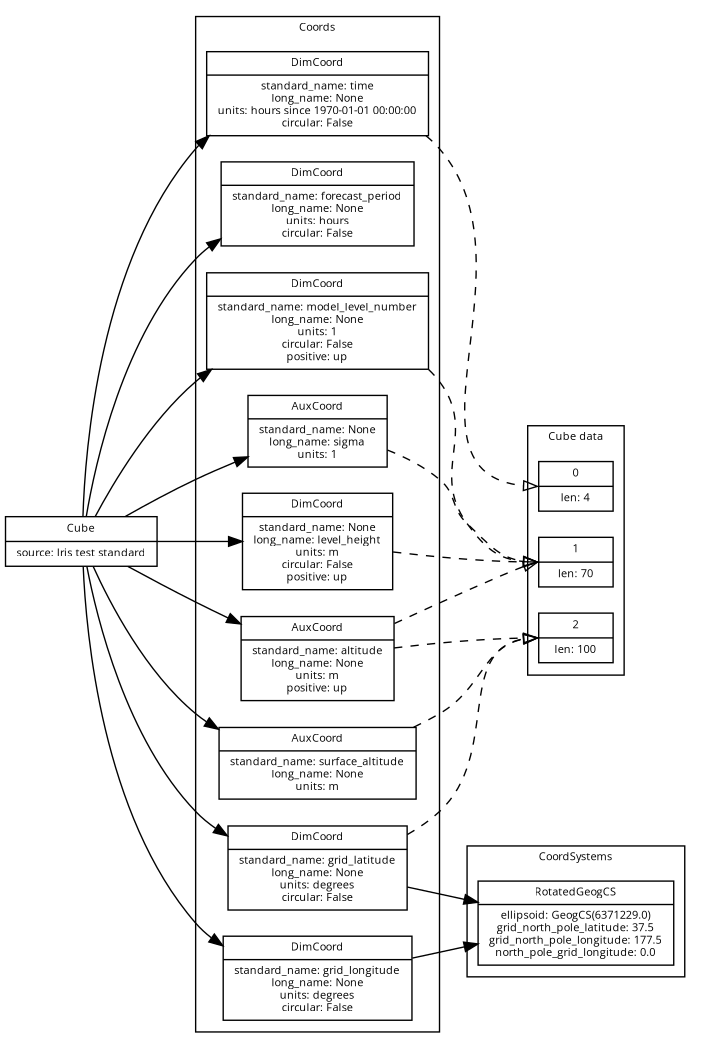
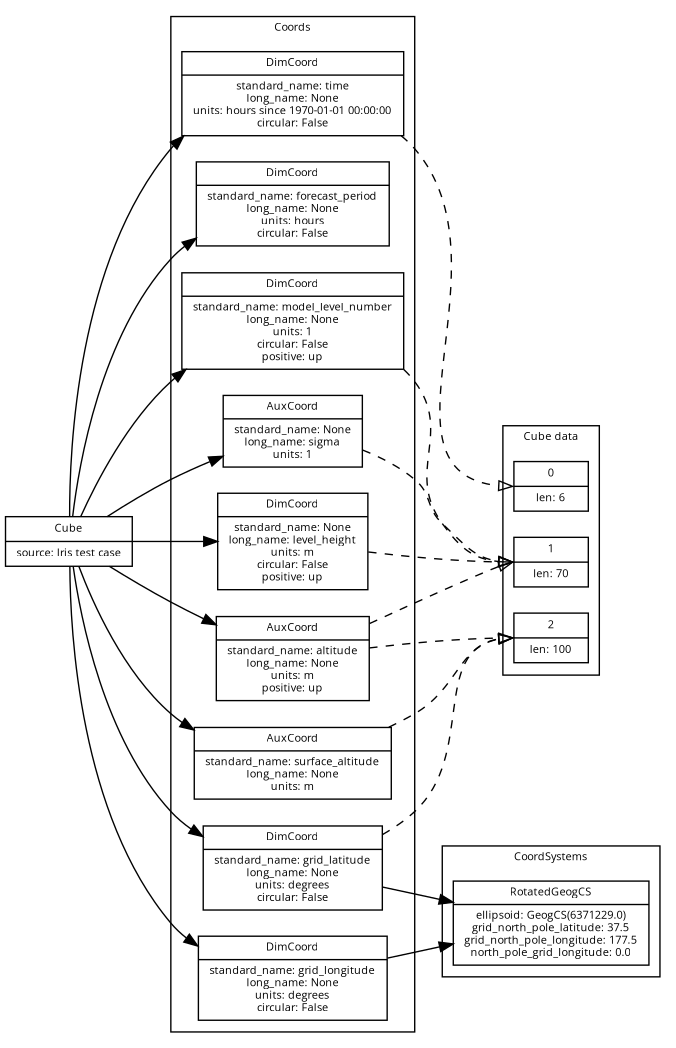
  digraph {
    fontname="Open Sans"
    fontsize=8
    rankdir=LR
    node [fontname="Open Sans" fontsize=8 shape=record]
    edge [arrowhead=normal fontname="Open Sans"]
-   n1 [label="0|len: 4"]
+   n1 [label="0|len: 6"]
    n2 [label="1|len: 70"]
    n3 [label="2|len: 100"]
    n4 [label="AuxCoord|standard_name: altitude\nlong_name: None\nunits: m\npositive: up"]
    n5 [label="DimCoord|standard_name: forecast_period\nlong_name: None\nunits: hours\ncircular: False"]
    n6 [label="DimCoord|standard_name: grid_latitude\nlong_name: None\nunits: degrees\ncircular: False"]
    n7 [label="DimCoord|standard_name: grid_longitude\nlong_name: None\nunits: degrees\ncircular: False"]
    n8 [label="DimCoord|standard_name: None\nlong_name: level_height\nunits: m\ncircular: False\npositive: up"]
    n9 [label="DimCoord|standard_name: model_level_number\nlong_name: None\nunits: 1\ncircular: False\npositive: up"]
    n10 [label="AuxCoord|standard_name: None\nlong_name: sigma\nunits: 1"]
    n11 [label="AuxCoord|standard_name: surface_altitude\nlong_name: None\nunits: m"]
    n12 [label="DimCoord|standard_name: time\nlong_name: None\nunits: hours since 1970-01-01 00:00:00\ncircular: False"]
    n13 [label="RotatedGeogCS|ellipsoid: GeogCS(6371229.0)\ngrid_north_pole_latitude: 37.5\ngrid_north_pole_longitude: 177.5\nnorth_pole_grid_longitude: 0.0"]
-   n14 [label="Cube|source: Iris test standard"]
+   n14 [label="Cube|source: Iris test case"]
    subgraph cluster_1 {
      label="Cube data"
      n1
      n2
      n3
    }
    subgraph cluster_2 {
      label=Coords
      n4
      n5
      n6
      n7
      n8
      n9
      n10
      n11
      n12
    }
    subgraph cluster_3 {
      label=CoordSystems
      n13
    }
    n4 -> n2 [arrowhead=onormal headport=w style=dashed]
    n4 -> n3 [arrowhead=onormal headport=w style=dashed]
    n6 -> n3 [arrowhead=onormal headport=w style=dashed]
    n6 -> n13
    n7 -> n13
    n8 -> n2 [arrowhead=onormal headport=w style=dashed]
    n9 -> n2 [arrowhead=onormal headport=w style=dashed]
    n10 -> n2 [arrowhead=onormal headport=w style=dashed]
    n11 -> n3 [arrowhead=onormal headport=w style=dashed]
    n12 -> n1 [arrowhead=onormal headport=w style=dashed]
    n14 -> n4
    n14 -> n5
    n14 -> n6
    n14 -> n7
    n14 -> n8
    n14 -> n9
    n14 -> n10
    n14 -> n11
    n14 -> n12
  }
